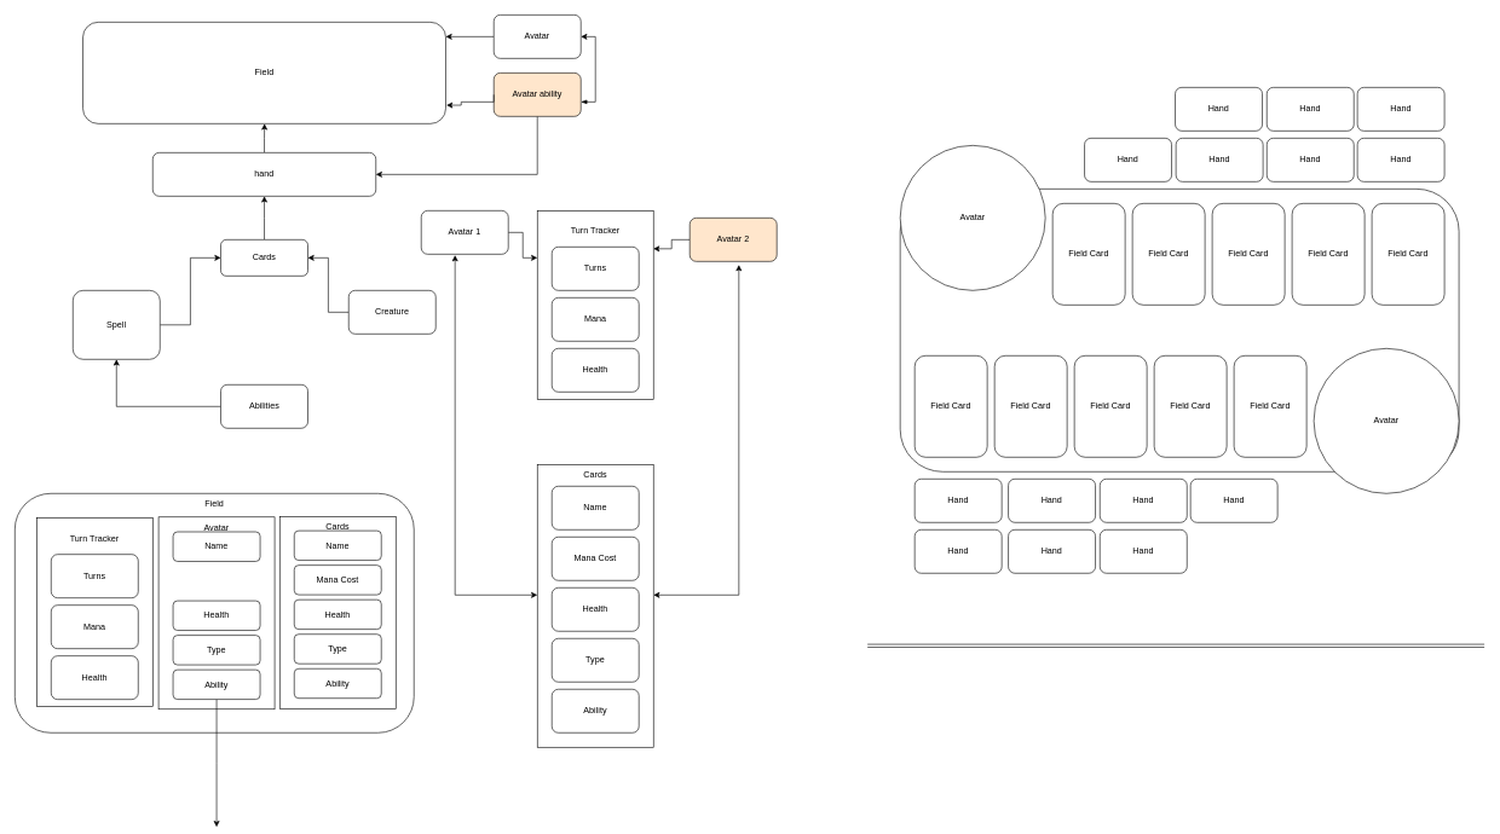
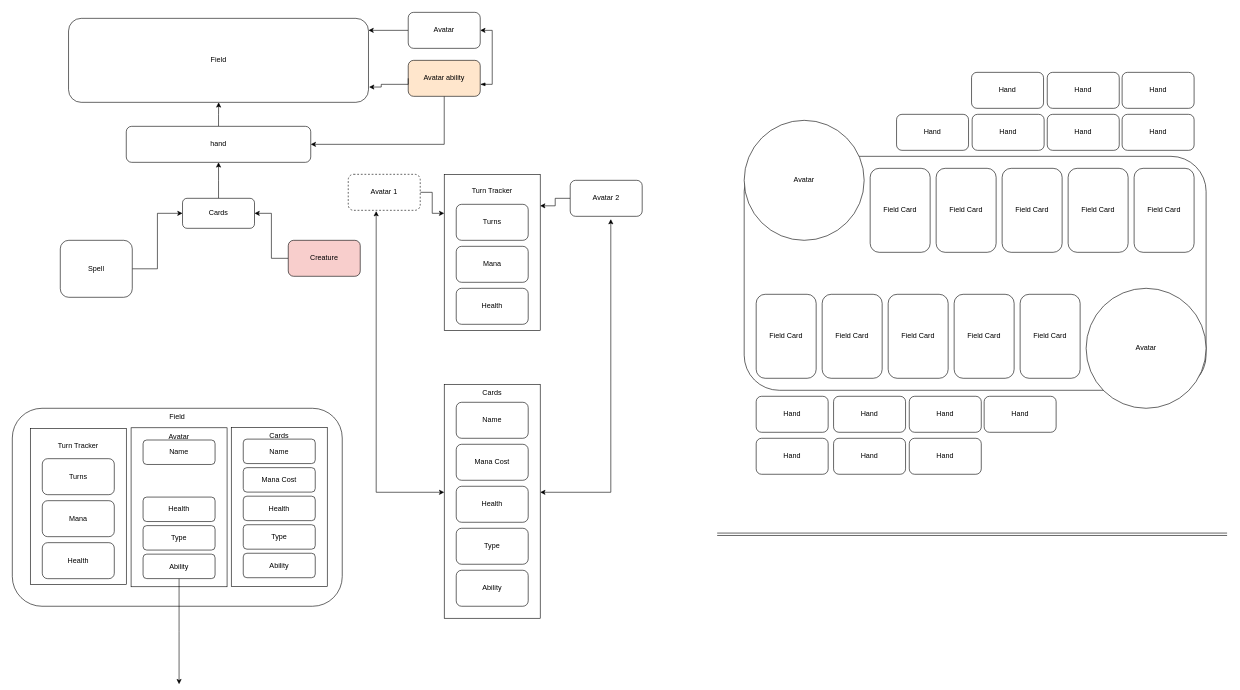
  <mxCell id="0" />
  <mxCell id="1" parent="0" />
  <mxCell id="2" value="Hand" style="rounded=1;whiteSpace=wrap;html=1;" parent="1" vertex="1"><mxGeometry x="1494" y="190" width="120" height="60" as="geometry" /></mxCell>
  <mxCell id="3" value="Hand" style="rounded=1;whiteSpace=wrap;html=1;" parent="1" vertex="1"><mxGeometry x="1619" y="120" width="120" height="60" as="geometry" /></mxCell>
  <mxCell id="4" value="" style="rounded=1;whiteSpace=wrap;html=1;" parent="1" vertex="1"><mxGeometry x="1240" y="260" width="770" height="390" as="geometry" /></mxCell>
  <mxCell id="5" value="Avatar" style="ellipse;whiteSpace=wrap;html=1;aspect=fixed;" parent="1" vertex="1"><mxGeometry x="1240" y="200" width="200" height="200" as="geometry" /></mxCell>
  <mxCell id="6" value="Hand" style="rounded=1;whiteSpace=wrap;html=1;" parent="1" vertex="1"><mxGeometry x="1870" y="120" width="120" height="60" as="geometry" /></mxCell>
  <mxCell id="7" value="Hand" style="rounded=1;whiteSpace=wrap;html=1;" parent="1" vertex="1"><mxGeometry x="1745.21" y="120" width="120" height="60" as="geometry" /></mxCell>
  <mxCell id="8" value="Hand" style="rounded=1;whiteSpace=wrap;html=1;" parent="1" vertex="1"><mxGeometry x="1870" y="190" width="120" height="60" as="geometry" /></mxCell>
  <mxCell id="9" value="Avatar" style="ellipse;whiteSpace=wrap;html=1;aspect=fixed;" parent="1" vertex="1"><mxGeometry x="1810" y="480" width="200" height="200" as="geometry" /></mxCell>
  <mxCell id="10" value="Hand" style="rounded=1;whiteSpace=wrap;html=1;" parent="1" vertex="1"><mxGeometry x="1389" y="660" width="120" height="60" as="geometry" /></mxCell>
  <mxCell id="11" value="Hand" style="rounded=1;whiteSpace=wrap;html=1;" parent="1" vertex="1"><mxGeometry x="1640" y="660" width="120" height="60" as="geometry" /></mxCell>
  <mxCell id="12" value="Hand" style="rounded=1;whiteSpace=wrap;html=1;" parent="1" vertex="1"><mxGeometry x="1515.21" y="660" width="120" height="60" as="geometry" /></mxCell>
  <mxCell id="13" value="Hand" style="rounded=1;whiteSpace=wrap;html=1;" parent="1" vertex="1"><mxGeometry x="1260" y="730" width="120" height="60" as="geometry" /></mxCell>
  <mxCell id="14" value="Field Card" style="rounded=1;whiteSpace=wrap;html=1;" parent="1" vertex="1"><mxGeometry x="1260" y="490" width="100" height="140" as="geometry" /></mxCell>
  <mxCell id="15" value="Field Card" style="rounded=1;whiteSpace=wrap;html=1;" parent="1" vertex="1"><mxGeometry x="1370" y="490" width="100" height="140" as="geometry" /></mxCell>
  <mxCell id="16" value="Field Card" style="rounded=1;whiteSpace=wrap;html=1;" parent="1" vertex="1"><mxGeometry x="1480" y="490" width="100" height="140" as="geometry" /></mxCell>
  <mxCell id="17" value="Field Card" style="rounded=1;whiteSpace=wrap;html=1;" parent="1" vertex="1"><mxGeometry x="1700" y="490" width="100" height="140" as="geometry" /></mxCell>
  <mxCell id="18" value="Field&lt;br&gt;" style="rounded=1;whiteSpace=wrap;html=1;" parent="1" vertex="1"><mxGeometry x="113.75" y="30" width="500" height="140" as="geometry" /></mxCell>
  <mxCell id="19" style="edgeStyle=orthogonalEdgeStyle;rounded=0;orthogonalLoop=1;jettySize=auto;html=1;entryX=0;entryY=0.5;entryDx=0;entryDy=0;" parent="1" source="20" target="46" edge="1"><mxGeometry relative="1" as="geometry"><mxPoint x="260" y="350" as="targetPoint" /></mxGeometry></mxCell>
  <mxCell id="20" value="Spell" style="rounded=1;whiteSpace=wrap;html=1;" parent="1" vertex="1"><mxGeometry x="100" y="400" width="120" height="95" as="geometry" /></mxCell>
  <mxCell id="21" style="edgeStyle=orthogonalEdgeStyle;rounded=0;orthogonalLoop=1;jettySize=auto;html=1;entryX=1;entryY=0.5;entryDx=0;entryDy=0;" parent="1" source="22" target="46" edge="1"><mxGeometry relative="1" as="geometry" /></mxCell>
- <mxCell id="22" value="Creature" style="rounded=1;whiteSpace=wrap;html=1;" parent="1" vertex="1"><mxGeometry x="480" y="400" width="120" height="60" as="geometry" /></mxCell>
+ <mxCell id="22" value="Creature" style="rounded=1;whiteSpace=wrap;html=1;fillColor=#f8cecc;" parent="1" vertex="1"><mxGeometry x="480" y="400" width="120" height="60" as="geometry" /></mxCell>
  <mxCell id="23" style="edgeStyle=orthogonalEdgeStyle;rounded=0;orthogonalLoop=1;jettySize=auto;html=1;" parent="1" source="24" target="18" edge="1"><mxGeometry relative="1" as="geometry"><Array as="points"><mxPoint x="765" y="30" /><mxPoint x="765" y="50" /></Array></mxGeometry></mxCell>
  <mxCell id="24" value="Avatar" style="rounded=1;whiteSpace=wrap;html=1;" parent="1" vertex="1"><mxGeometry x="680" y="20" width="120" height="60" as="geometry" /></mxCell>
  <mxCell id="25" style="edgeStyle=orthogonalEdgeStyle;rounded=0;orthogonalLoop=1;jettySize=auto;html=1;entryX=1;entryY=0.5;entryDx=0;entryDy=0;startArrow=blockThin;startFill=1;" parent="1" source="27" target="24" edge="1"><mxGeometry relative="1" as="geometry"><Array as="points"><mxPoint x="820" y="140" /><mxPoint x="820" y="50" /></Array></mxGeometry></mxCell>
  <mxCell id="26" style="edgeStyle=orthogonalEdgeStyle;rounded=0;orthogonalLoop=1;jettySize=auto;html=1;entryX=1;entryY=0.5;entryDx=0;entryDy=0;exitX=0.5;exitY=1;exitDx=0;exitDy=0;" edge="1" parent="1" source="27" target="32"><mxGeometry relative="1" as="geometry"><mxPoint x="742.5" y="180" as="sourcePoint" /><mxPoint x="580" y="290" as="targetPoint" /></mxGeometry></mxCell>
  <mxCell id="27" value="Avatar ability" style="rounded=1;whiteSpace=wrap;html=1;fillColor=#ffe6cc;" parent="1" vertex="1"><mxGeometry x="680" y="100" width="120" height="60" as="geometry" /></mxCell>
  <mxCell id="28" value="Hand" style="rounded=1;whiteSpace=wrap;html=1;" parent="1" vertex="1"><mxGeometry x="1260" y="660" width="120" height="60" as="geometry" /></mxCell>
  <mxCell id="29" value="Hand" style="rounded=1;whiteSpace=wrap;html=1;" parent="1" vertex="1"><mxGeometry x="1389" y="730" width="120" height="60" as="geometry" /></mxCell>
  <mxCell id="30" value="Hand" style="rounded=1;whiteSpace=wrap;html=1;" parent="1" vertex="1"><mxGeometry x="1515.21" y="730" width="120" height="60" as="geometry" /></mxCell>
  <mxCell id="31" style="edgeStyle=orthogonalEdgeStyle;rounded=0;orthogonalLoop=1;jettySize=auto;html=1;" parent="1" source="32" edge="1"><mxGeometry relative="1" as="geometry"><mxPoint x="364" y="170" as="targetPoint" /></mxGeometry></mxCell>
  <mxCell id="32" value="hand" style="rounded=1;whiteSpace=wrap;html=1;" parent="1" vertex="1"><mxGeometry x="210" y="210" width="307.5" height="60" as="geometry" /></mxCell>
  <mxCell id="33" style="edgeStyle=orthogonalEdgeStyle;rounded=0;orthogonalLoop=1;jettySize=auto;html=1;exitX=0;exitY=0.5;exitDx=0;exitDy=0;entryX=1.002;entryY=0.818;entryDx=0;entryDy=0;entryPerimeter=0;" parent="1" source="27" edge="1" target="18"><mxGeometry relative="1" as="geometry"><mxPoint x="770" y="132.5" as="sourcePoint" /><Array as="points"><mxPoint x="680" y="140" /><mxPoint x="635" y="140" /><mxPoint x="635" y="145" /></Array><mxPoint x="640" y="140" as="targetPoint" /></mxGeometry></mxCell>
  <mxCell id="34" value="" style="shape=link;html=1;rounded=0;" parent="1" edge="1"><mxGeometry width="100" relative="1" as="geometry"><mxPoint x="1195" y="890" as="sourcePoint" /><mxPoint x="2045" y="890" as="targetPoint" /></mxGeometry></mxCell>
  <mxCell id="35" value="Hand" style="rounded=1;whiteSpace=wrap;html=1;" parent="1" vertex="1"><mxGeometry x="1745.21" y="190" width="120" height="60" as="geometry" /></mxCell>
  <mxCell id="36" value="Hand" style="rounded=1;whiteSpace=wrap;html=1;" parent="1" vertex="1"><mxGeometry x="1620" y="190" width="120" height="60" as="geometry" /></mxCell>
  <mxCell id="37" value="Field Card" style="rounded=1;whiteSpace=wrap;html=1;" parent="1" vertex="1"><mxGeometry x="1590" y="490" width="100" height="140" as="geometry" /></mxCell>
  <mxCell id="38" value="Field Card" style="rounded=1;whiteSpace=wrap;html=1;" parent="1" vertex="1"><mxGeometry x="1450" y="280" width="100" height="140" as="geometry" /></mxCell>
  <mxCell id="39" value="Field Card" style="rounded=1;whiteSpace=wrap;html=1;" parent="1" vertex="1"><mxGeometry x="1560" y="280" width="100" height="140" as="geometry" /></mxCell>
  <mxCell id="40" value="Field Card" style="rounded=1;whiteSpace=wrap;html=1;" parent="1" vertex="1"><mxGeometry x="1670" y="280" width="100" height="140" as="geometry" /></mxCell>
  <mxCell id="41" value="Field Card" style="rounded=1;whiteSpace=wrap;html=1;" parent="1" vertex="1"><mxGeometry x="1890" y="280" width="100" height="140" as="geometry" /></mxCell>
  <mxCell id="42" value="Field Card" style="rounded=1;whiteSpace=wrap;html=1;" parent="1" vertex="1"><mxGeometry x="1780" y="280" width="100" height="140" as="geometry" /></mxCell>
- <mxCell id="43" style="edgeStyle=orthogonalEdgeStyle;rounded=0;orthogonalLoop=1;jettySize=auto;html=1;" parent="1" source="44" target="20" edge="1"><mxGeometry relative="1" as="geometry" /></mxCell>
- <mxCell id="44" value="Abilities" style="rounded=1;whiteSpace=wrap;html=1;" parent="1" vertex="1"><mxGeometry x="303.75" y="530" width="120" height="60" as="geometry" /></mxCell>
  <mxCell id="45" style="edgeStyle=orthogonalEdgeStyle;rounded=0;orthogonalLoop=1;jettySize=auto;html=1;" parent="1" source="46" target="32" edge="1"><mxGeometry relative="1" as="geometry" /></mxCell>
  <mxCell id="46" value="Cards" style="rounded=1;whiteSpace=wrap;html=1;" parent="1" vertex="1"><mxGeometry x="303.75" y="330" width="120" height="50" as="geometry" /></mxCell>
  <mxCell id="47" style="edgeStyle=orthogonalEdgeStyle;rounded=0;orthogonalLoop=1;jettySize=auto;html=1;entryX=0;entryY=0.25;entryDx=0;entryDy=0;" parent="1" source="48" target="76" edge="1"><mxGeometry relative="1" as="geometry" /></mxCell>
- <mxCell id="48" value="Avatar 1" style="rounded=1;whiteSpace=wrap;html=1;" parent="1" vertex="1"><mxGeometry x="580" y="290" width="120" height="60" as="geometry" /></mxCell>
+ <mxCell id="48" value="Avatar 1" style="rounded=1;whiteSpace=wrap;html=1;dashed=1;" parent="1" vertex="1"><mxGeometry x="580" y="290" width="120" height="60" as="geometry" /></mxCell>
  <mxCell id="49" style="edgeStyle=orthogonalEdgeStyle;rounded=0;orthogonalLoop=1;jettySize=auto;html=1;entryX=0.999;entryY=0.202;entryDx=0;entryDy=0;entryPerimeter=0;" parent="1" source="50" target="76" edge="1"><mxGeometry relative="1" as="geometry" /></mxCell>
- <mxCell id="50" value="Avatar 2" style="rounded=1;whiteSpace=wrap;html=1;fillColor=#ffe6cc;" parent="1" vertex="1"><mxGeometry x="950" y="300" width="120" height="60" as="geometry" /></mxCell>
+ <mxCell id="50" value="Avatar 2" style="rounded=1;whiteSpace=wrap;html=1;" parent="1" vertex="1"><mxGeometry x="950" y="300" width="120" height="60" as="geometry" /></mxCell>
  <mxCell id="51" style="edgeStyle=orthogonalEdgeStyle;rounded=0;orthogonalLoop=1;jettySize=auto;html=1;entryX=0.388;entryY=1.022;entryDx=0;entryDy=0;entryPerimeter=0;startArrow=classic;startFill=1;" parent="1" source="54" target="48" edge="1"><mxGeometry relative="1" as="geometry"><Array as="points"><mxPoint x="627" y="820" /></Array></mxGeometry></mxCell>
  <mxCell id="52" style="edgeStyle=orthogonalEdgeStyle;rounded=0;orthogonalLoop=1;jettySize=auto;html=1;entryX=0.564;entryY=1.078;entryDx=0;entryDy=0;entryPerimeter=0;startArrow=classic;startFill=1;" parent="1" source="54" target="50" edge="1"><mxGeometry relative="1" as="geometry"><Array as="points"><mxPoint x="1018" y="820" /></Array></mxGeometry></mxCell>
  <mxCell id="53" value="" style="group" parent="1" vertex="1" connectable="0"><mxGeometry x="740" y="640" width="160" height="390" as="geometry" /></mxCell>
  <mxCell id="54" value="Cards" style="rounded=0;whiteSpace=wrap;html=1;align=center;horizontal=1;verticalAlign=top;" parent="53" vertex="1"><mxGeometry width="160" height="390" as="geometry" /></mxCell>
  <mxCell id="55" value="Name" style="rounded=1;whiteSpace=wrap;html=1;" parent="53" vertex="1"><mxGeometry x="20" y="30" width="120" height="60" as="geometry" /></mxCell>
  <mxCell id="56" value="Mana Cost" style="rounded=1;whiteSpace=wrap;html=1;" parent="53" vertex="1"><mxGeometry x="20" y="100" width="120" height="60" as="geometry" /></mxCell>
  <mxCell id="57" value="Health" style="rounded=1;whiteSpace=wrap;html=1;" parent="53" vertex="1"><mxGeometry x="20" y="170" width="120" height="60" as="geometry" /></mxCell>
  <mxCell id="58" value="Type" style="rounded=1;whiteSpace=wrap;html=1;" parent="53" vertex="1"><mxGeometry x="20" y="240" width="120" height="60" as="geometry" /></mxCell>
  <mxCell id="59" value="Ability" style="rounded=1;whiteSpace=wrap;html=1;" parent="53" vertex="1"><mxGeometry x="20" y="310" width="120" height="60" as="geometry" /></mxCell>
  <mxCell id="60" value="Field" style="rounded=1;whiteSpace=wrap;html=1;align=center;verticalAlign=top;" vertex="1" parent="1"><mxGeometry x="20" y="680" width="550" height="330" as="geometry" /></mxCell>
  <mxCell id="61" value="" style="group" vertex="1" connectable="0" parent="1"><mxGeometry x="218" y="712.5" width="160" height="265" as="geometry" /></mxCell>
  <mxCell id="62" value="Avatar" style="rounded=0;whiteSpace=wrap;html=1;align=center;horizontal=1;verticalAlign=top;" vertex="1" parent="61"><mxGeometry width="160" height="265" as="geometry" /></mxCell>
  <mxCell id="63" value="Name" style="rounded=1;whiteSpace=wrap;html=1;" vertex="1" parent="61"><mxGeometry x="20" y="20.385" width="120" height="40.769" as="geometry" /></mxCell>
  <mxCell id="64" value="Health" style="rounded=1;whiteSpace=wrap;html=1;" vertex="1" parent="61"><mxGeometry x="20" y="115.513" width="120" height="40.769" as="geometry" /></mxCell>
  <mxCell id="65" value="Type" style="rounded=1;whiteSpace=wrap;html=1;" vertex="1" parent="61"><mxGeometry x="20" y="163.077" width="120" height="40.769" as="geometry" /></mxCell>
  <mxCell id="66" style="edgeStyle=orthogonalEdgeStyle;rounded=0;orthogonalLoop=1;jettySize=auto;html=1;" edge="1" parent="61" source="67"><mxGeometry relative="1" as="geometry"><mxPoint x="80" y="427.5" as="targetPoint" /></mxGeometry></mxCell>
  <mxCell id="67" value="Ability" style="rounded=1;whiteSpace=wrap;html=1;" vertex="1" parent="61"><mxGeometry x="20" y="210.641" width="120" height="40.769" as="geometry" /></mxCell>
  <mxCell id="68" value="" style="group" vertex="1" connectable="0" parent="1"><mxGeometry x="385" y="711" width="160" height="265" as="geometry" /></mxCell>
  <mxCell id="69" value="Cards" style="rounded=0;whiteSpace=wrap;html=1;align=center;horizontal=1;verticalAlign=top;" vertex="1" parent="68"><mxGeometry y="1" width="160" height="265" as="geometry" /></mxCell>
  <mxCell id="70" value="Name" style="rounded=1;whiteSpace=wrap;html=1;" vertex="1" parent="68"><mxGeometry x="20" y="20.385" width="120" height="40.769" as="geometry" /></mxCell>
  <mxCell id="71" value="Mana Cost" style="rounded=1;whiteSpace=wrap;html=1;" vertex="1" parent="68"><mxGeometry x="20" y="67.949" width="120" height="40.769" as="geometry" /></mxCell>
  <mxCell id="72" value="Health" style="rounded=1;whiteSpace=wrap;html=1;" vertex="1" parent="68"><mxGeometry x="20" y="115.513" width="120" height="40.769" as="geometry" /></mxCell>
  <mxCell id="73" value="Type" style="rounded=1;whiteSpace=wrap;html=1;" vertex="1" parent="68"><mxGeometry x="20" y="163.077" width="120" height="40.769" as="geometry" /></mxCell>
  <mxCell id="74" value="Ability" style="rounded=1;whiteSpace=wrap;html=1;" vertex="1" parent="68"><mxGeometry x="20" y="210.641" width="120" height="40.769" as="geometry" /></mxCell>
  <mxCell id="75" value="" style="group" vertex="1" connectable="0" parent="1"><mxGeometry x="740" y="290" width="160" height="260" as="geometry" /></mxCell>
  <mxCell id="76" value="&lt;br&gt;Turn Tracker" style="rounded=0;whiteSpace=wrap;html=1;align=center;horizontal=1;verticalAlign=top;" parent="75" vertex="1"><mxGeometry width="160" height="260" as="geometry" /></mxCell>
  <mxCell id="77" value="Turns" style="rounded=1;whiteSpace=wrap;html=1;" parent="75" vertex="1"><mxGeometry x="20" y="50" width="120" height="60" as="geometry" /></mxCell>
  <mxCell id="78" value="Mana" style="rounded=1;whiteSpace=wrap;html=1;" parent="75" vertex="1"><mxGeometry x="20" y="120" width="120" height="60" as="geometry" /></mxCell>
  <mxCell id="79" value="Health" style="rounded=1;whiteSpace=wrap;html=1;" parent="75" vertex="1"><mxGeometry x="20" y="190" width="120" height="60" as="geometry" /></mxCell>
  <mxCell id="80" value="" style="group" vertex="1" connectable="0" parent="1"><mxGeometry x="50" y="714" width="160" height="260" as="geometry" /></mxCell>
  <mxCell id="81" value="&lt;br&gt;Turn Tracker" style="rounded=0;whiteSpace=wrap;html=1;align=center;horizontal=1;verticalAlign=top;" vertex="1" parent="80"><mxGeometry width="160" height="260" as="geometry" /></mxCell>
  <mxCell id="82" value="Turns" style="rounded=1;whiteSpace=wrap;html=1;" vertex="1" parent="80"><mxGeometry x="20" y="50" width="120" height="60" as="geometry" /></mxCell>
  <mxCell id="83" value="Mana" style="rounded=1;whiteSpace=wrap;html=1;" vertex="1" parent="80"><mxGeometry x="20" y="120" width="120" height="60" as="geometry" /></mxCell>
  <mxCell id="84" value="Health" style="rounded=1;whiteSpace=wrap;html=1;" vertex="1" parent="80"><mxGeometry x="20" y="190" width="120" height="60" as="geometry" /></mxCell>
